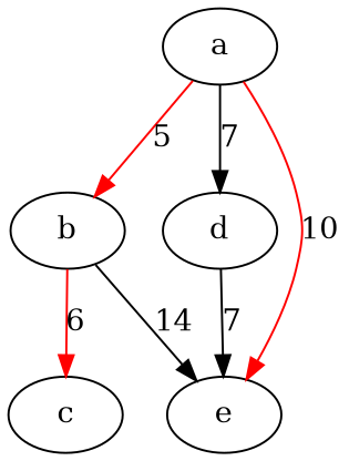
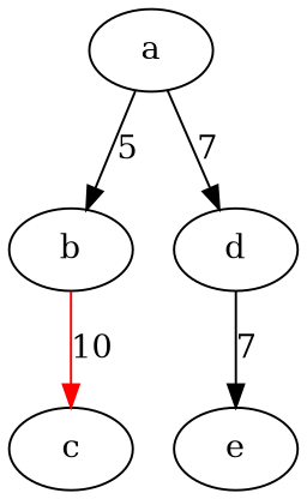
  digraph {
    edge [color=red]
    a
    b
    d
    e
    c
-   a -> b [label=5]
+   a -> b [color=black label=5]
    a -> d [color=black label=7]
-   a -> e [label=10]
-   b -> e [color=black label=14]
-   b -> c [label=6]
+   b -> c [label=10]
    d -> e [color=black label=7]
  }
